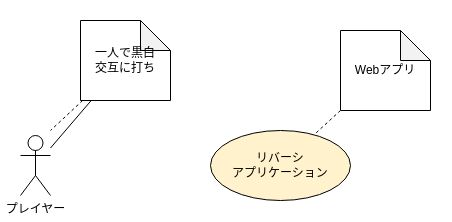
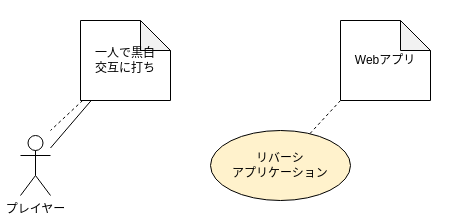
  <mxCell id="0" />
  <mxCell id="1" parent="0" />
  <mxCell id="2" value="リバーシ&lt;br&gt;アプリケーション" style="ellipse;whiteSpace=wrap;html=1;fillColor=#fff2cc;" vertex="1" parent="1"><mxGeometry x="210" y="130" width="140" height="70" as="geometry" /></mxCell>
  <mxCell id="3" style="edgeStyle=none;html=1;strokeColor=default;rounded=1;endArrow=none;endFill=0;" edge="1" parent="1" source="4" target="9"><mxGeometry relative="1" as="geometry" /></mxCell>
  <mxCell id="4" value="プレイヤー" style="shape=umlActor;verticalLabelPosition=bottom;verticalAlign=top;html=1;" vertex="1" parent="1"><mxGeometry x="20" y="135" width="30" height="60" as="geometry" /></mxCell>
  <mxCell id="5" style="edgeStyle=none;rounded=1;html=1;strokeColor=none;endArrow=none;endFill=0;entryX=0.605;entryY=0.016;entryDx=0;entryDy=0;entryPerimeter=0;" edge="1" parent="1" source="7" target="2"><mxGeometry relative="1" as="geometry"><mxPoint x="360" y="110" as="targetPoint" /></mxGeometry></mxCell>
  <mxCell id="6" style="edgeStyle=none;rounded=1;html=1;exitX=0;exitY=1;exitDx=0;exitDy=0;exitPerimeter=0;strokeColor=default;endArrow=none;endFill=0;dashed=1;" edge="1" parent="1" source="7" target="2"><mxGeometry relative="1" as="geometry" /></mxCell>
- <mxCell id="7" value="Webアプリ" style="shape=note;whiteSpace=wrap;html=1;backgroundOutline=1;darkOpacity=0.05;" vertex="1" parent="1"><mxGeometry x="340" y="30" width="90" height="80" as="geometry" /></mxCell>
+ <mxCell id="7" value="Webアプリ" style="shape=note;whiteSpace=wrap;html=1;backgroundOutline=1;darkOpacity=0.05;" vertex="1" parent="1"><mxGeometry x="340" y="20" width="90" height="80" as="geometry" /></mxCell>
  <mxCell id="8" style="edgeStyle=none;rounded=1;html=1;dashed=1;strokeColor=default;endArrow=none;endFill=0;" edge="1" parent="1" source="9"><mxGeometry relative="1" as="geometry"><mxPoint x="50" y="130" as="targetPoint" /></mxGeometry></mxCell>
  <mxCell id="9" value="一人で黒白&lt;br&gt;交互に打ち" style="shape=note;whiteSpace=wrap;html=1;backgroundOutline=1;darkOpacity=0.05;" vertex="1" parent="1"><mxGeometry x="80" y="20" width="90" height="80" as="geometry" /></mxCell>
